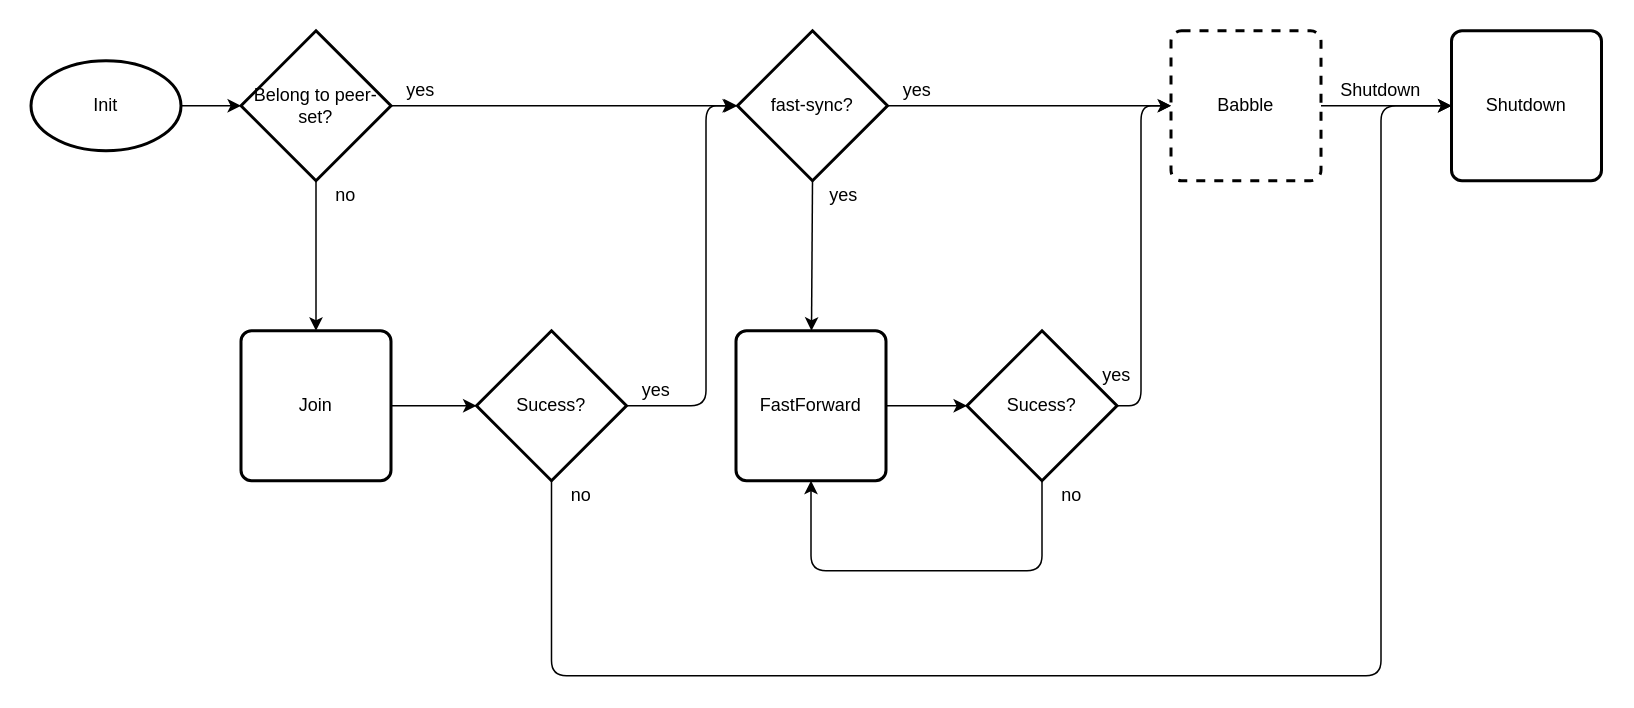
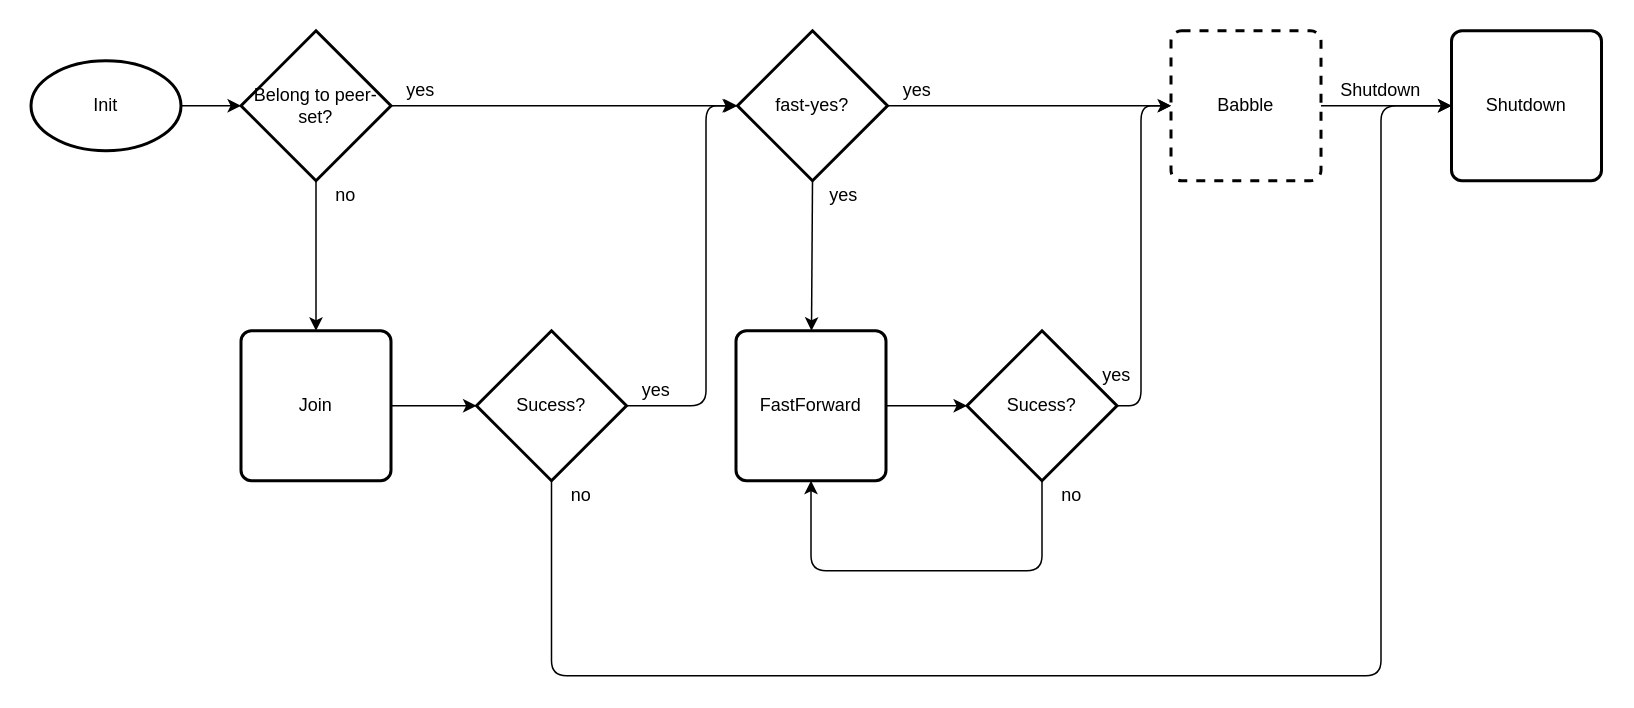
  <mxCell id="0" />
  <mxCell id="1" parent="0" />
  <mxCell id="2" value="Init" style="strokeWidth=2;html=1;shape=mxgraph.flowchart.start_1;whiteSpace=wrap;" vertex="1" parent="1"><mxGeometry x="20" y="40" width="100" height="60" as="geometry" /></mxCell>
  <mxCell id="3" value="Belong to peer-set?" style="strokeWidth=2;html=1;shape=mxgraph.flowchart.decision;whiteSpace=wrap;" vertex="1" parent="1"><mxGeometry x="160" y="20" width="100" height="100" as="geometry" /></mxCell>
- <mxCell id="4" value="fast-sync?" style="strokeWidth=2;html=1;shape=mxgraph.flowchart.decision;whiteSpace=wrap;" vertex="1" parent="1"><mxGeometry x="491" y="20" width="100" height="100" as="geometry" /></mxCell>
+ <mxCell id="4" value="fast-yes?" style="strokeWidth=2;html=1;shape=mxgraph.flowchart.decision;whiteSpace=wrap;" vertex="1" parent="1"><mxGeometry x="491" y="20" width="100" height="100" as="geometry" /></mxCell>
  <mxCell id="5" value="Babble" style="rounded=1;whiteSpace=wrap;html=1;absoluteArcSize=1;arcSize=14;strokeWidth=2;dashed=1;" vertex="1" parent="1"><mxGeometry x="780" y="20" width="100" height="100" as="geometry" /></mxCell>
  <mxCell id="6" value="Shutdown" style="rounded=1;whiteSpace=wrap;html=1;absoluteArcSize=1;arcSize=14;strokeWidth=2;" vertex="1" parent="1"><mxGeometry x="967" y="20" width="100" height="100" as="geometry" /></mxCell>
  <mxCell id="7" value="Join" style="rounded=1;whiteSpace=wrap;html=1;absoluteArcSize=1;arcSize=14;strokeWidth=2;" vertex="1" parent="1"><mxGeometry x="160" y="220" width="100" height="100" as="geometry" /></mxCell>
  <mxCell id="8" value="Sucess?" style="strokeWidth=2;html=1;shape=mxgraph.flowchart.decision;whiteSpace=wrap;" vertex="1" parent="1"><mxGeometry x="317" y="220" width="100" height="100" as="geometry" /></mxCell>
  <mxCell id="9" value="FastForward" style="rounded=1;whiteSpace=wrap;html=1;absoluteArcSize=1;arcSize=14;strokeWidth=2;" vertex="1" parent="1"><mxGeometry x="490" y="220" width="100" height="100" as="geometry" /></mxCell>
  <mxCell id="10" value="Sucess?" style="strokeWidth=2;html=1;shape=mxgraph.flowchart.decision;whiteSpace=wrap;" vertex="1" parent="1"><mxGeometry x="644" y="220" width="100" height="100" as="geometry" /></mxCell>
  <mxCell id="11" value="" style="endArrow=classic;html=1;entryX=0;entryY=0.5;entryDx=0;entryDy=0;entryPerimeter=0;exitX=1;exitY=0.5;exitDx=0;exitDy=0;exitPerimeter=0;" edge="1" parent="1" source="2" target="3"><mxGeometry width="50" height="50" relative="1" as="geometry"><mxPoint x="20" y="390" as="sourcePoint" /><mxPoint x="70" y="340" as="targetPoint" /></mxGeometry></mxCell>
  <mxCell id="12" value="" style="endArrow=classic;html=1;entryX=0.5;entryY=0;entryDx=0;entryDy=0;exitX=0.5;exitY=1;exitDx=0;exitDy=0;exitPerimeter=0;" edge="1" parent="1" source="3" target="7"><mxGeometry width="50" height="50" relative="1" as="geometry"><mxPoint x="210" y="130" as="sourcePoint" /><mxPoint x="170" y="80" as="targetPoint" /></mxGeometry></mxCell>
  <mxCell id="13" value="" style="endArrow=classic;html=1;exitX=1;exitY=0.5;exitDx=0;exitDy=0;exitPerimeter=0;entryX=0;entryY=0.5;entryDx=0;entryDy=0;entryPerimeter=0;" edge="1" parent="1" source="3" target="4"><mxGeometry width="50" height="50" relative="1" as="geometry"><mxPoint x="220" y="130" as="sourcePoint" /><mxPoint x="470" y="70" as="targetPoint" /></mxGeometry></mxCell>
  <mxCell id="14" value="" style="endArrow=classic;html=1;entryX=0;entryY=0.5;entryDx=0;entryDy=0;entryPerimeter=0;" edge="1" parent="1" source="7" target="8"><mxGeometry width="50" height="50" relative="1" as="geometry"><mxPoint x="220" y="130" as="sourcePoint" /><mxPoint x="220" y="230" as="targetPoint" /></mxGeometry></mxCell>
  <mxCell id="15" value="" style="endArrow=classic;html=1;exitX=1;exitY=0.5;exitDx=0;exitDy=0;exitPerimeter=0;" edge="1" parent="1" source="8"><mxGeometry width="50" height="50" relative="1" as="geometry"><mxPoint x="270" y="280" as="sourcePoint" /><mxPoint x="490" y="70" as="targetPoint" /><Array as="points"><mxPoint x="470" y="270" /><mxPoint x="470" y="70" /></Array></mxGeometry></mxCell>
  <mxCell id="16" value="" style="endArrow=classic;html=1;exitX=0.5;exitY=1;exitDx=0;exitDy=0;exitPerimeter=0;" edge="1" parent="1" source="4" target="9"><mxGeometry width="50" height="50" relative="1" as="geometry"><mxPoint x="280" y="290" as="sourcePoint" /><mxPoint x="337" y="290" as="targetPoint" /></mxGeometry></mxCell>
  <mxCell id="17" value="" style="endArrow=classic;html=1;entryX=0;entryY=0.5;entryDx=0;entryDy=0;entryPerimeter=0;exitX=1;exitY=0.5;exitDx=0;exitDy=0;" edge="1" parent="1" source="9" target="10"><mxGeometry width="50" height="50" relative="1" as="geometry"><mxPoint x="290" y="300" as="sourcePoint" /><mxPoint x="347" y="300" as="targetPoint" /></mxGeometry></mxCell>
  <mxCell id="18" value="" style="endArrow=open;html=1;entryX=0;entryY=0.5;entryDx=0;entryDy=0;" edge="1" parent="1" source="4" target="5"><mxGeometry width="50" height="50" relative="1" as="geometry"><mxPoint x="300" y="310" as="sourcePoint" /><mxPoint x="357" y="310" as="targetPoint" /></mxGeometry></mxCell>
  <mxCell id="19" value="" style="endArrow=classic;html=1;entryX=0;entryY=0.5;entryDx=0;entryDy=0;exitX=1;exitY=0.5;exitDx=0;exitDy=0;exitPerimeter=0;" edge="1" parent="1" source="10" target="5"><mxGeometry width="50" height="50" relative="1" as="geometry"><mxPoint x="310" y="320" as="sourcePoint" /><mxPoint x="367" y="320" as="targetPoint" /><Array as="points"><mxPoint x="760" y="270" /><mxPoint x="760" y="70" /></Array></mxGeometry></mxCell>
  <mxCell id="20" value="" style="endArrow=classic;html=1;entryX=0;entryY=0.5;entryDx=0;entryDy=0;exitX=1;exitY=0.5;exitDx=0;exitDy=0;" edge="1" parent="1" source="5" target="6"><mxGeometry width="50" height="50" relative="1" as="geometry"><mxPoint x="320" y="330" as="sourcePoint" /><mxPoint x="377" y="330" as="targetPoint" /></mxGeometry></mxCell>
  <mxCell id="21" value="" style="endArrow=classic;html=1;exitX=0.5;exitY=1;exitDx=0;exitDy=0;exitPerimeter=0;entryX=0;entryY=0.5;entryDx=0;entryDy=0;" edge="1" parent="1" source="8" target="6"><mxGeometry width="50" height="50" relative="1" as="geometry"><mxPoint x="330" y="340" as="sourcePoint" /><mxPoint x="940" y="70" as="targetPoint" /><Array as="points"><mxPoint x="367" y="450" /><mxPoint x="920" y="450" /><mxPoint x="920" y="70" /></Array></mxGeometry></mxCell>
  <mxCell id="22" value="" style="endArrow=classic;html=1;entryX=0.5;entryY=1;entryDx=0;entryDy=0;exitX=0.5;exitY=1;exitDx=0;exitDy=0;exitPerimeter=0;" edge="1" parent="1" source="10" target="9"><mxGeometry width="50" height="50" relative="1" as="geometry"><mxPoint x="340" y="350" as="sourcePoint" /><mxPoint x="397" y="350" as="targetPoint" /><Array as="points"><mxPoint x="694" y="380" /><mxPoint x="540" y="380" /></Array></mxGeometry></mxCell>
  <mxCell id="23" value="yes&lt;br&gt;" style="text;html=1;strokeColor=none;fillColor=none;align=center;verticalAlign=middle;whiteSpace=wrap;rounded=0;" vertex="1" parent="1"><mxGeometry x="260" y="50" width="40" height="20" as="geometry" /></mxCell>
  <mxCell id="24" value="yes&lt;br&gt;" style="text;html=1;strokeColor=none;fillColor=none;align=center;verticalAlign=middle;whiteSpace=wrap;rounded=0;" vertex="1" parent="1"><mxGeometry x="542" y="120" width="40" height="20" as="geometry" /></mxCell>
  <mxCell id="25" value="yes&lt;br&gt;" style="text;html=1;strokeColor=none;fillColor=none;align=center;verticalAlign=middle;whiteSpace=wrap;rounded=0;" vertex="1" parent="1"><mxGeometry x="724" y="240" width="40" height="20" as="geometry" /></mxCell>
  <mxCell id="26" value="yes&lt;br&gt;" style="text;html=1;strokeColor=none;fillColor=none;align=center;verticalAlign=middle;whiteSpace=wrap;rounded=0;" vertex="1" parent="1"><mxGeometry x="417" y="250" width="40" height="20" as="geometry" /></mxCell>
  <mxCell id="27" value="no" style="text;html=1;strokeColor=none;fillColor=none;align=center;verticalAlign=middle;whiteSpace=wrap;rounded=0;" vertex="1" parent="1"><mxGeometry x="210" y="120" width="40" height="20" as="geometry" /></mxCell>
  <mxCell id="28" value="yes&lt;br&gt;" style="text;html=1;strokeColor=none;fillColor=none;align=center;verticalAlign=middle;whiteSpace=wrap;rounded=0;" vertex="1" parent="1"><mxGeometry x="591" y="50" width="40" height="20" as="geometry" /></mxCell>
  <mxCell id="29" value="no" style="text;html=1;strokeColor=none;fillColor=none;align=center;verticalAlign=middle;whiteSpace=wrap;rounded=0;" vertex="1" parent="1"><mxGeometry x="367" y="320" width="40" height="20" as="geometry" /></mxCell>
  <mxCell id="30" value="no" style="text;html=1;strokeColor=none;fillColor=none;align=center;verticalAlign=middle;whiteSpace=wrap;rounded=0;" vertex="1" parent="1"><mxGeometry x="694" y="320" width="40" height="20" as="geometry" /></mxCell>
  <mxCell id="31" value="Shutdown" style="text;html=1;strokeColor=none;fillColor=none;align=center;verticalAlign=middle;whiteSpace=wrap;rounded=0;" vertex="1" parent="1"><mxGeometry x="900" y="50" width="40" height="20" as="geometry" /></mxCell>
